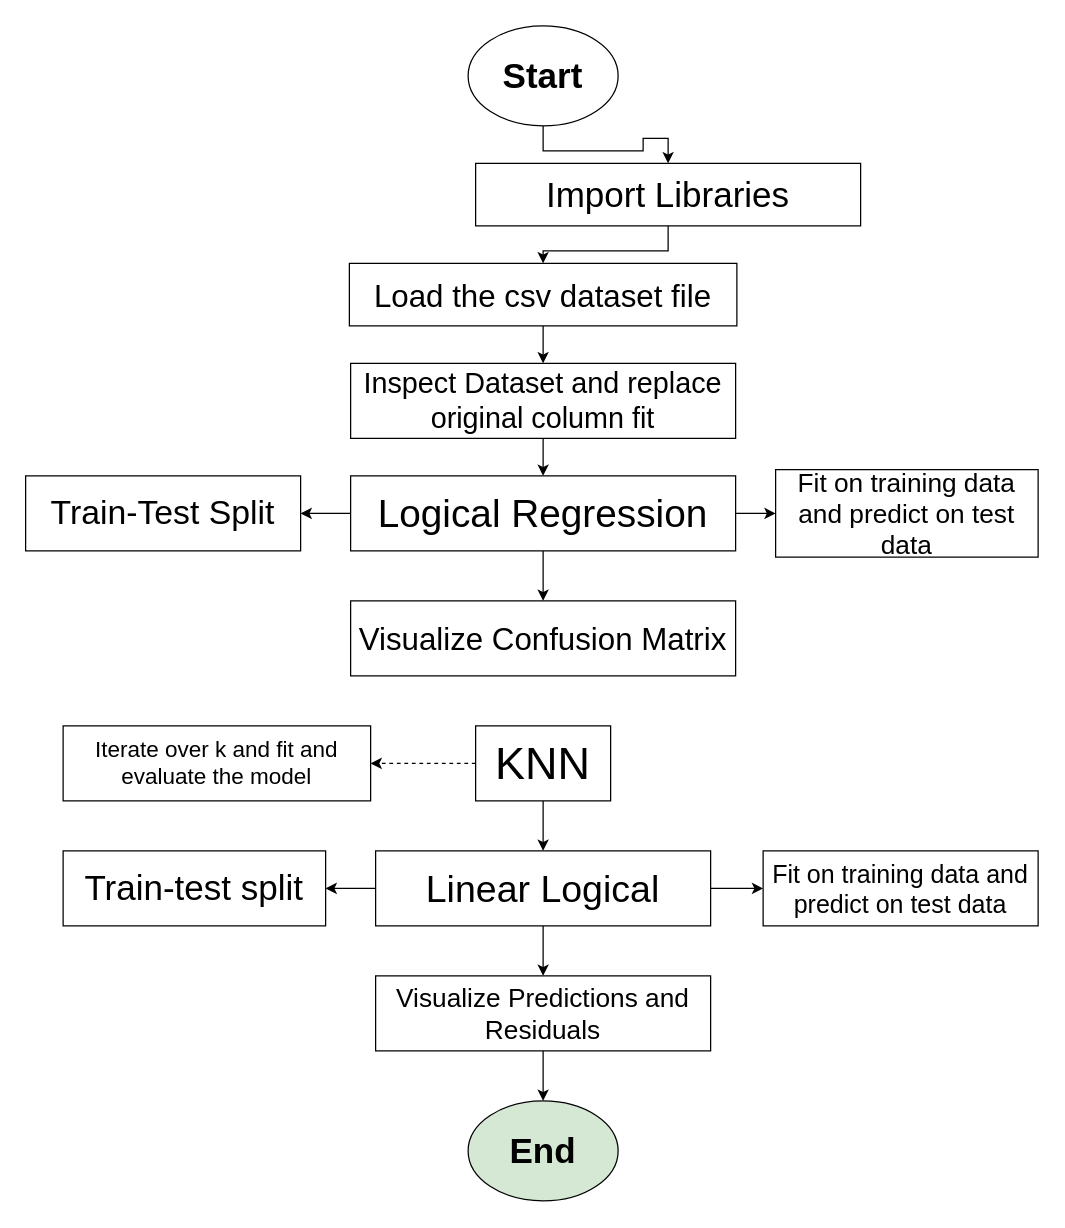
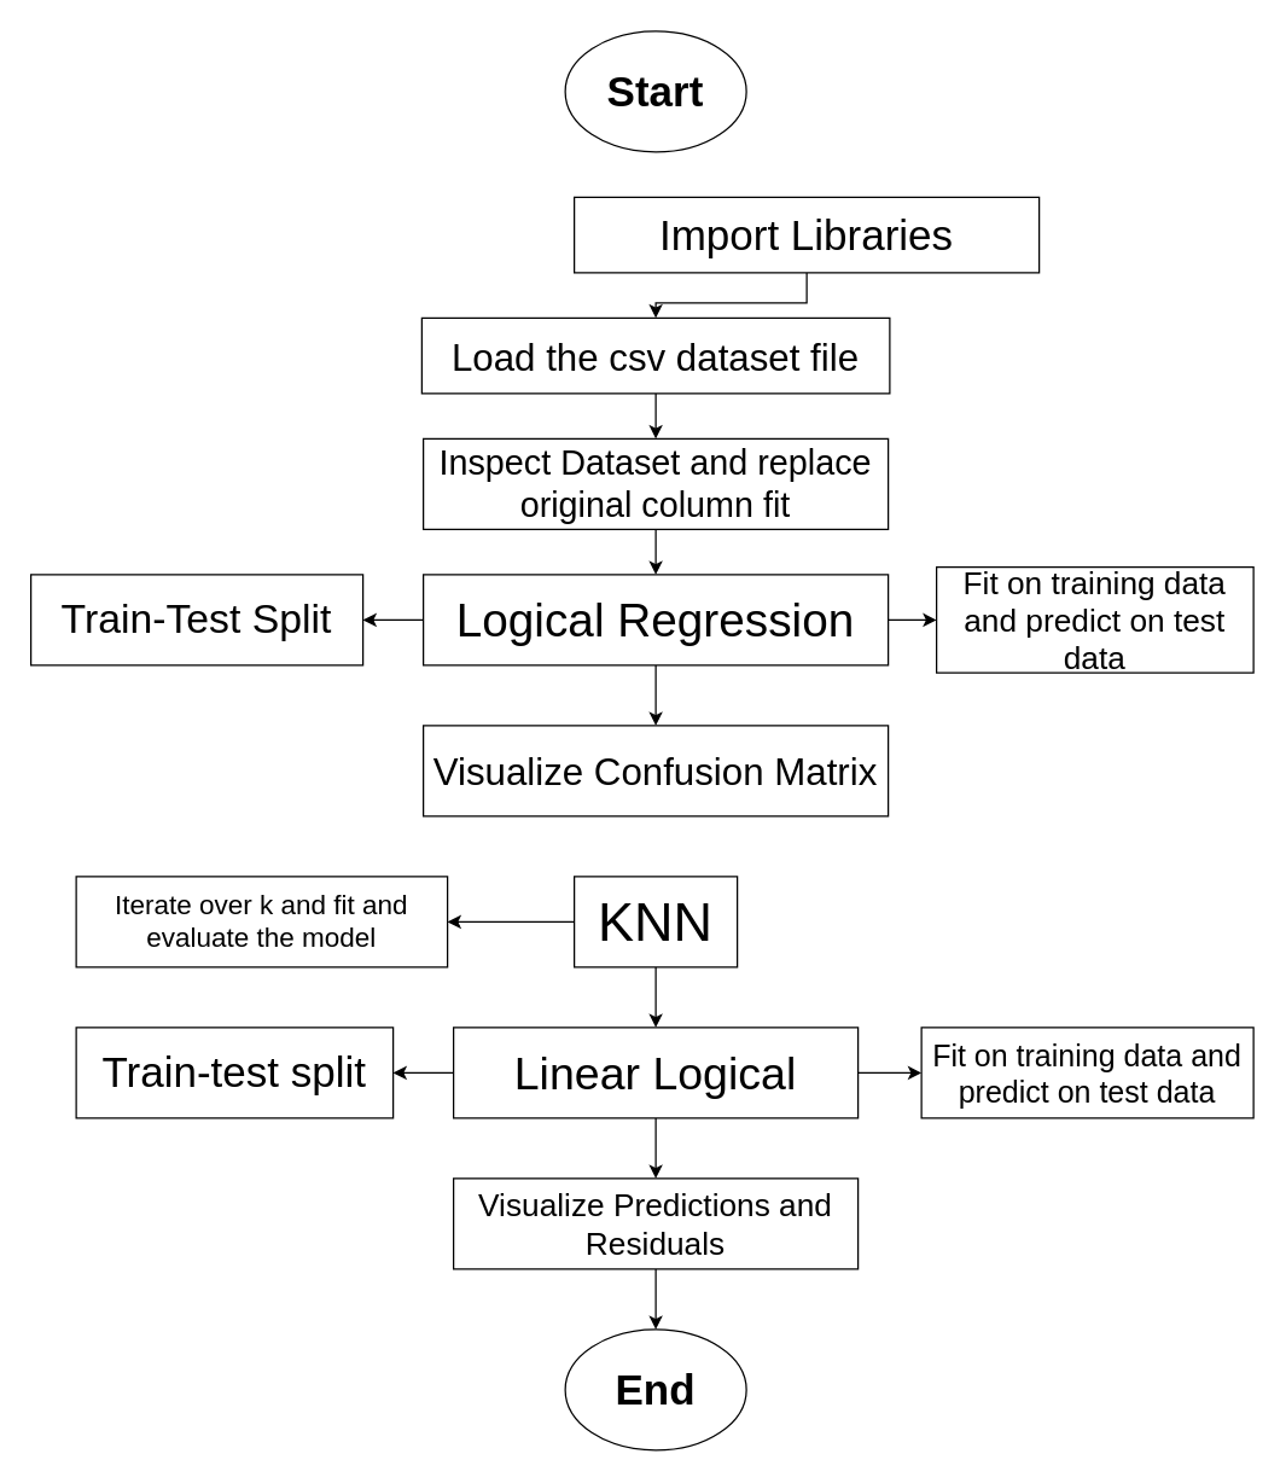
  <mxCell id="0" />
  <mxCell id="1" parent="0" />
- <mxCell id="2" style="edgeStyle=orthogonalEdgeStyle;rounded=0;orthogonalLoop=1;jettySize=auto;html=1;exitX=0.5;exitY=1;exitDx=0;exitDy=0;entryX=0.5;entryY=0;entryDx=0;entryDy=0;" edge="1" parent="1" source="3" target="7"><mxGeometry relative="1" as="geometry"><mxPoint x="434" y="160" as="targetPoint" /></mxGeometry></mxCell>
  <mxCell id="3" value="&lt;font style=&quot;font-size: 28px;&quot;&gt;&lt;b&gt;Start&lt;/b&gt;&lt;/font&gt;" style="ellipse;whiteSpace=wrap;html=1;" vertex="1" parent="1"><mxGeometry x="374" y="20" width="120" height="80" as="geometry" /></mxCell>
  <mxCell id="4" value="" style="edgeStyle=orthogonalEdgeStyle;rounded=0;orthogonalLoop=1;jettySize=auto;html=1;" edge="1" parent="1" source="5" target="9"><mxGeometry relative="1" as="geometry" /></mxCell>
  <mxCell id="5" value="&lt;font style=&quot;font-size: 25px;&quot;&gt;Load the csv dataset file&lt;/font&gt;" style="rounded=0;whiteSpace=wrap;html=1;" vertex="1" parent="1"><mxGeometry x="279" y="210" width="310" height="50" as="geometry" /></mxCell>
  <mxCell id="6" value="" style="edgeStyle=orthogonalEdgeStyle;rounded=0;orthogonalLoop=1;jettySize=auto;html=1;" edge="1" parent="1" source="7" target="5"><mxGeometry relative="1" as="geometry" /></mxCell>
  <mxCell id="7" value="&lt;font style=&quot;font-size: 28px;&quot;&gt;Import Libraries&lt;/font&gt;" style="rounded=0;whiteSpace=wrap;html=1;" vertex="1" parent="1"><mxGeometry x="380" y="130" width="308" height="50" as="geometry" /></mxCell>
  <mxCell id="8" value="" style="edgeStyle=orthogonalEdgeStyle;rounded=0;orthogonalLoop=1;jettySize=auto;html=1;" edge="1" parent="1" source="9" target="13"><mxGeometry relative="1" as="geometry" /></mxCell>
  <mxCell id="9" value="&lt;font style=&quot;font-size: 23px;&quot;&gt;Inspect Dataset and replace original column fit&lt;/font&gt;" style="whiteSpace=wrap;html=1;rounded=0;" vertex="1" parent="1"><mxGeometry x="280" y="290" width="308" height="60" as="geometry" /></mxCell>
  <mxCell id="10" value="" style="edgeStyle=orthogonalEdgeStyle;rounded=0;orthogonalLoop=1;jettySize=auto;html=1;" edge="1" parent="1" source="13" target="14"><mxGeometry relative="1" as="geometry" /></mxCell>
  <mxCell id="11" value="" style="edgeStyle=orthogonalEdgeStyle;rounded=0;orthogonalLoop=1;jettySize=auto;html=1;" edge="1" parent="1" source="13" target="15"><mxGeometry relative="1" as="geometry" /></mxCell>
  <mxCell id="12" value="" style="edgeStyle=orthogonalEdgeStyle;rounded=0;orthogonalLoop=1;jettySize=auto;html=1;" edge="1" parent="1" source="13" target="20"><mxGeometry relative="1" as="geometry" /></mxCell>
  <mxCell id="13" value="&lt;font style=&quot;font-size: 31px;&quot;&gt;Logical Regression&lt;/font&gt;" style="whiteSpace=wrap;html=1;rounded=0;" vertex="1" parent="1"><mxGeometry x="280" y="380" width="308" height="60" as="geometry" /></mxCell>
  <mxCell id="14" value="&lt;font style=&quot;font-size: 27px;&quot;&gt;Train-Test Split&lt;/font&gt;" style="whiteSpace=wrap;html=1;rounded=0;" vertex="1" parent="1"><mxGeometry y="380" width="220" height="60" as="geometry" x="20" /></mxCell>
  <mxCell id="15" value="&lt;font style=&quot;font-size: 21px;&quot;&gt;Fit on training data and predict on test data&lt;/font&gt;" style="whiteSpace=wrap;html=1;rounded=0;" vertex="1" parent="1"><mxGeometry x="620" y="375" width="210" height="70" as="geometry" /></mxCell>
- <mxCell id="16" value="" style="edgeStyle=orthogonalEdgeStyle;rounded=0;orthogonalLoop=1;jettySize=auto;html=1;dashed=1;" edge="1" parent="1" source="18" target="19"><mxGeometry relative="1" as="geometry" /></mxCell>
+ <mxCell id="16" value="" style="edgeStyle=orthogonalEdgeStyle;rounded=0;orthogonalLoop=1;jettySize=auto;html=1;" edge="1" parent="1" source="18" target="19"><mxGeometry relative="1" as="geometry" /></mxCell>
  <mxCell id="17" value="" style="edgeStyle=orthogonalEdgeStyle;rounded=0;orthogonalLoop=1;jettySize=auto;html=1;" edge="1" parent="1" source="18" target="24"><mxGeometry relative="1" as="geometry" /></mxCell>
  <mxCell id="18" value="&lt;font style=&quot;font-size: 36px;&quot;&gt;KNN&lt;/font&gt;" style="whiteSpace=wrap;html=1;rounded=0;" vertex="1" parent="1"><mxGeometry x="380" y="580" width="108" height="60" as="geometry" /></mxCell>
  <mxCell id="19" value="&lt;span style=&quot;font-size: 18px;&quot;&gt;Iterate over k and fit and evaluate the model&lt;/span&gt;" style="whiteSpace=wrap;html=1;rounded=0;" vertex="1" parent="1"><mxGeometry x="50" y="580" width="246" height="60" as="geometry" /></mxCell>
  <mxCell id="20" value="&lt;font style=&quot;font-size: 25px;&quot;&gt;Visualize Confusion Matrix&lt;/font&gt;" style="rounded=0;whiteSpace=wrap;html=1;" vertex="1" parent="1"><mxGeometry x="280" y="480" width="308" height="60" as="geometry" /></mxCell>
  <mxCell id="21" value="" style="edgeStyle=orthogonalEdgeStyle;rounded=0;orthogonalLoop=1;jettySize=auto;html=1;" edge="1" parent="1" source="24" target="25"><mxGeometry relative="1" as="geometry" /></mxCell>
  <mxCell id="22" value="" style="edgeStyle=orthogonalEdgeStyle;rounded=0;orthogonalLoop=1;jettySize=auto;html=1;" edge="1" parent="1" source="24" target="26"><mxGeometry relative="1" as="geometry" /></mxCell>
  <mxCell id="23" value="" style="edgeStyle=orthogonalEdgeStyle;rounded=0;orthogonalLoop=1;jettySize=auto;html=1;" edge="1" parent="1" source="24" target="28"><mxGeometry relative="1" as="geometry" /></mxCell>
  <mxCell id="24" value="&lt;font style=&quot;font-size: 30px;&quot;&gt;Linear Logical&lt;/font&gt;" style="whiteSpace=wrap;html=1;rounded=0;" vertex="1" parent="1"><mxGeometry x="300" y="680" width="268" height="60" as="geometry" /></mxCell>
  <mxCell id="25" value="&lt;font style=&quot;font-size: 28px;&quot;&gt;Train-test split&lt;/font&gt;" style="whiteSpace=wrap;html=1;rounded=0;" vertex="1" parent="1"><mxGeometry x="50" y="680" width="210" height="60" as="geometry" /></mxCell>
  <mxCell id="26" value="&lt;font style=&quot;font-size: 20px;&quot;&gt;Fit on training data and predict on test data&lt;/font&gt;" style="whiteSpace=wrap;html=1;rounded=0;" vertex="1" parent="1"><mxGeometry x="610" y="680" width="220" height="60" as="geometry" /></mxCell>
  <mxCell id="27" value="" style="edgeStyle=orthogonalEdgeStyle;rounded=0;orthogonalLoop=1;jettySize=auto;html=1;" edge="1" parent="1" source="28" target="29"><mxGeometry relative="1" as="geometry" /></mxCell>
  <mxCell id="28" value="&lt;font style=&quot;font-size: 21px;&quot;&gt;Visualize Predictions and Residuals&lt;/font&gt;" style="whiteSpace=wrap;html=1;rounded=0;" vertex="1" parent="1"><mxGeometry x="300" y="780" width="268" height="60" as="geometry" /></mxCell>
- <mxCell id="29" value="&lt;font style=&quot;font-size: 28px;&quot;&gt;&lt;b&gt;End&lt;/b&gt;&lt;/font&gt;" style="ellipse;whiteSpace=wrap;html=1;fillColor=#d5e8d4;" vertex="1" parent="1"><mxGeometry x="374" y="880" width="120" height="80" as="geometry" /></mxCell>
+ <mxCell id="29" value="&lt;font style=&quot;font-size: 28px;&quot;&gt;&lt;b&gt;End&lt;/b&gt;&lt;/font&gt;" style="ellipse;whiteSpace=wrap;html=1;" vertex="1" parent="1"><mxGeometry x="374" y="880" width="120" height="80" as="geometry" /></mxCell>
